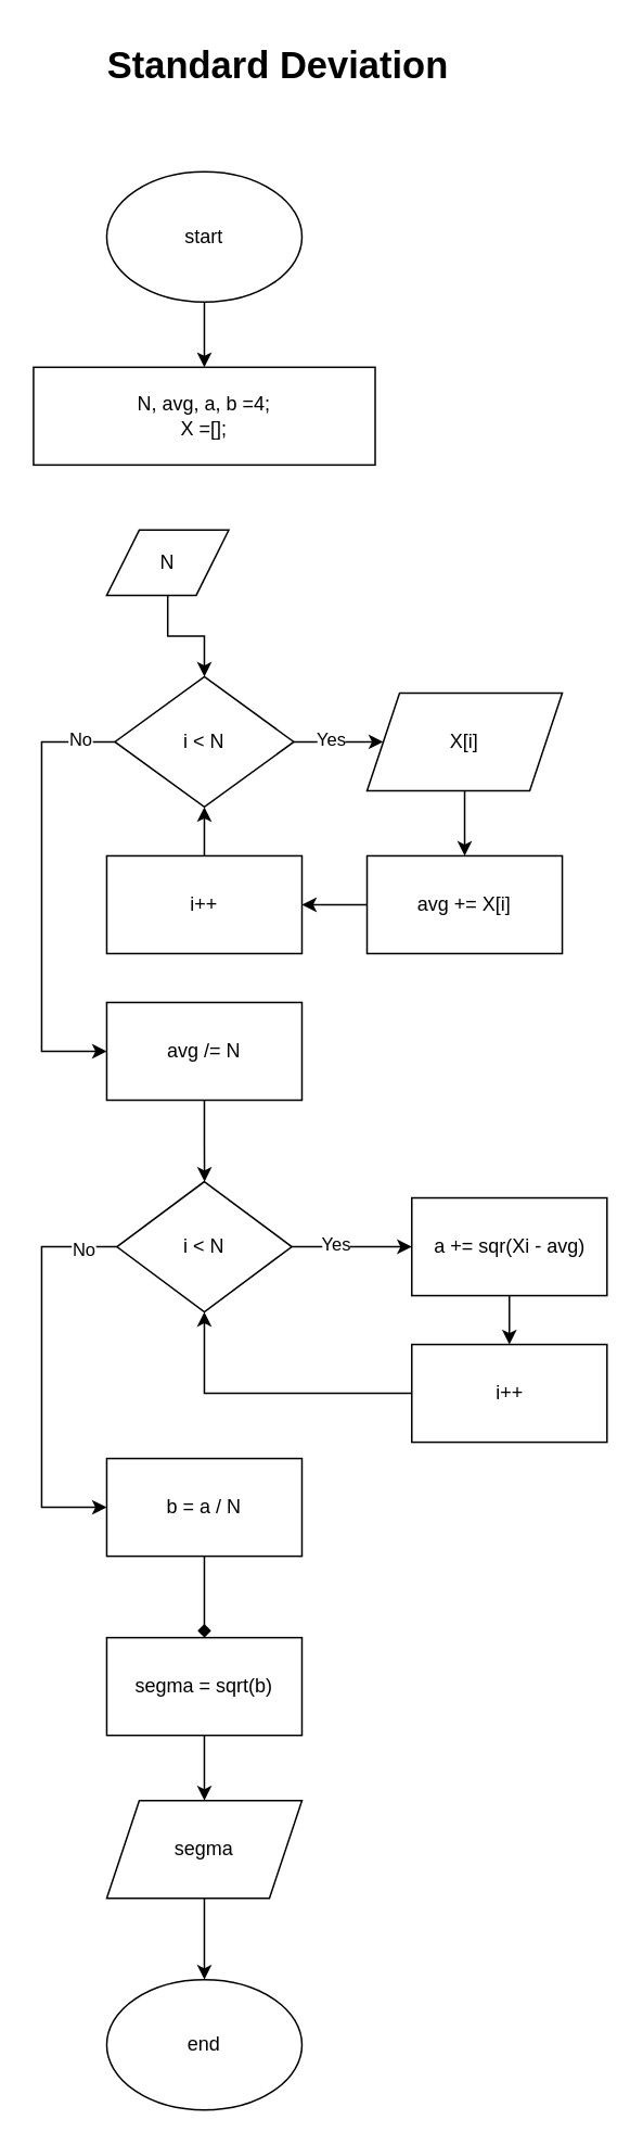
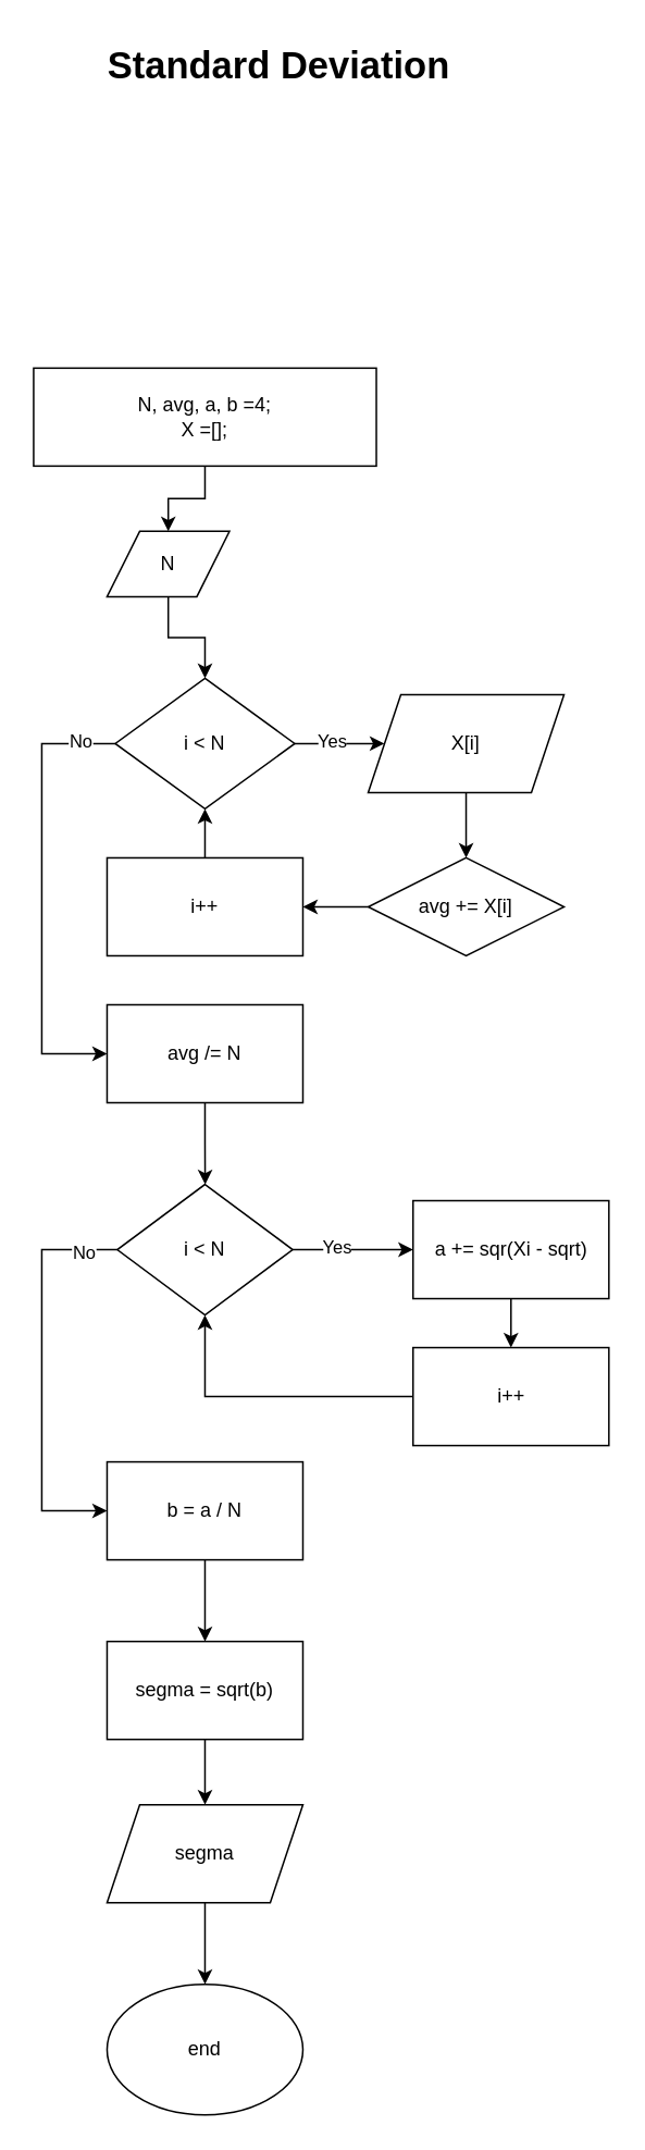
  <mxCell id="0" />
  <mxCell id="1" parent="0" />
- <mxCell id="2" value="" style="edgeStyle=orthogonalEdgeStyle;rounded=0;orthogonalLoop=1;jettySize=auto;html=1;" parent="1" source="3" target="5" edge="1"><mxGeometry relative="1" as="geometry" /></mxCell>
- <mxCell id="3" value="start" style="ellipse;whiteSpace=wrap;html=1;" parent="1" vertex="1"><mxGeometry x="65" y="105" width="120" height="80" as="geometry" /></mxCell>
+ <mxCell id="4" value="" style="edgeStyle=orthogonalEdgeStyle;rounded=0;orthogonalLoop=1;jettySize=auto;html=1;" parent="1" source="5" target="7" edge="1"><mxGeometry relative="1" as="geometry" /></mxCell>
  <mxCell id="5" value="N, avg, a, b =4;&lt;div&gt;X =[];&lt;/div&gt;" style="whiteSpace=wrap;html=1;" parent="1" vertex="1"><mxGeometry x="20" y="225" width="210" height="60" as="geometry" /></mxCell>
  <mxCell id="6" value="" style="edgeStyle=orthogonalEdgeStyle;rounded=0;orthogonalLoop=1;jettySize=auto;html=1;" parent="1" source="7" target="12" edge="1"><mxGeometry relative="1" as="geometry" /></mxCell>
  <mxCell id="7" value="N" style="shape=parallelogram;perimeter=parallelogramPerimeter;whiteSpace=wrap;html=1;fixedSize=1;" parent="1" vertex="1"><mxGeometry x="65" y="325" width="75" height="40" as="geometry" /></mxCell>
  <mxCell id="8" value="" style="edgeStyle=orthogonalEdgeStyle;rounded=0;orthogonalLoop=1;jettySize=auto;html=1;" parent="1" source="12" target="14" edge="1"><mxGeometry relative="1" as="geometry" /></mxCell>
  <mxCell id="9" value="Yes" style="edgeLabel;html=1;align=center;verticalAlign=middle;resizable=0;points=[];" parent="8" vertex="1" connectable="0"><mxGeometry x="-0.204" y="2" relative="1" as="geometry"><mxPoint as="offset" /></mxGeometry></mxCell>
  <mxCell id="10" value="" style="edgeStyle=orthogonalEdgeStyle;rounded=0;orthogonalLoop=1;jettySize=auto;html=1;" parent="1" source="12" target="18" edge="1"><mxGeometry relative="1" as="geometry"><Array as="points"><mxPoint x="25" y="455" /><mxPoint x="25" y="645" /></Array></mxGeometry></mxCell>
  <mxCell id="11" value="No" style="edgeLabel;html=1;align=center;verticalAlign=middle;resizable=0;points=[];" parent="10" vertex="1" connectable="0"><mxGeometry x="-0.838" y="-2" relative="1" as="geometry"><mxPoint as="offset" /></mxGeometry></mxCell>
  <mxCell id="12" value="i &amp;lt; N" style="rhombus;whiteSpace=wrap;html=1;" parent="1" vertex="1"><mxGeometry x="70" y="415" width="110" height="80" as="geometry" /></mxCell>
  <mxCell id="13" value="" style="edgeStyle=orthogonalEdgeStyle;rounded=0;orthogonalLoop=1;jettySize=auto;html=1;" parent="1" source="14" target="16" edge="1"><mxGeometry relative="1" as="geometry" /></mxCell>
  <mxCell id="14" value="X[i]" style="shape=parallelogram;perimeter=parallelogramPerimeter;whiteSpace=wrap;html=1;fixedSize=1;" parent="1" vertex="1"><mxGeometry x="225" y="425" width="120" height="60" as="geometry" /></mxCell>
  <mxCell id="15" value="" style="edgeStyle=orthogonalEdgeStyle;rounded=0;orthogonalLoop=1;jettySize=auto;html=1;" parent="1" source="16" target="20" edge="1"><mxGeometry relative="1" as="geometry" /></mxCell>
- <mxCell id="16" value="avg += X[i]" style="whiteSpace=wrap;html=1;" parent="1" vertex="1"><mxGeometry x="225" y="525" width="120" height="60" as="geometry" /></mxCell>
+ <mxCell id="16" value="avg += X[i]" style="rhombus;whiteSpace=wrap;html=1;" parent="1" vertex="1"><mxGeometry x="225" y="525" width="120" height="60" as="geometry" /></mxCell>
  <mxCell id="17" value="" style="edgeStyle=orthogonalEdgeStyle;rounded=0;orthogonalLoop=1;jettySize=auto;html=1;" parent="1" source="18" target="25" edge="1"><mxGeometry relative="1" as="geometry" /></mxCell>
  <mxCell id="18" value="avg /= N" style="whiteSpace=wrap;html=1;" parent="1" vertex="1"><mxGeometry x="65" y="615" width="120" height="60" as="geometry" /></mxCell>
  <mxCell id="19" style="edgeStyle=orthogonalEdgeStyle;rounded=0;orthogonalLoop=1;jettySize=auto;html=1;entryX=0.5;entryY=1;entryDx=0;entryDy=0;" parent="1" source="20" target="12" edge="1"><mxGeometry relative="1" as="geometry" /></mxCell>
  <mxCell id="20" value="i++" style="whiteSpace=wrap;html=1;" parent="1" vertex="1"><mxGeometry x="65" y="525" width="120" height="60" as="geometry" /></mxCell>
  <mxCell id="21" value="" style="edgeStyle=orthogonalEdgeStyle;rounded=0;orthogonalLoop=1;jettySize=auto;html=1;" parent="1" source="25" target="27" edge="1"><mxGeometry relative="1" as="geometry" /></mxCell>
  <mxCell id="22" value="Yes" style="edgeLabel;html=1;align=center;verticalAlign=middle;resizable=0;points=[];" parent="21" vertex="1" connectable="0"><mxGeometry x="-0.267" y="2" relative="1" as="geometry"><mxPoint as="offset" /></mxGeometry></mxCell>
  <mxCell id="23" value="" style="edgeStyle=orthogonalEdgeStyle;rounded=0;orthogonalLoop=1;jettySize=auto;html=1;entryX=0;entryY=0.5;entryDx=0;entryDy=0;" parent="1" source="25" target="31" edge="1"><mxGeometry relative="1" as="geometry"><Array as="points"><mxPoint x="25" y="765" /><mxPoint x="25" y="925" /></Array></mxGeometry></mxCell>
  <mxCell id="24" value="No" style="edgeLabel;html=1;align=center;verticalAlign=middle;resizable=0;points=[];" parent="23" vertex="1" connectable="0"><mxGeometry x="-0.832" y="1" relative="1" as="geometry"><mxPoint as="offset" /></mxGeometry></mxCell>
  <mxCell id="25" value="i &amp;lt; N" style="rhombus;whiteSpace=wrap;html=1;" parent="1" vertex="1"><mxGeometry x="71.25" y="725" width="107.5" height="80" as="geometry" /></mxCell>
  <mxCell id="26" style="edgeStyle=orthogonalEdgeStyle;rounded=0;orthogonalLoop=1;jettySize=auto;html=1;entryX=0.5;entryY=0;entryDx=0;entryDy=0;" parent="1" source="27" target="29" edge="1"><mxGeometry relative="1" as="geometry" /></mxCell>
- <mxCell id="27" value="a += sqr(Xi - avg)" style="whiteSpace=wrap;html=1;" parent="1" vertex="1"><mxGeometry x="252.5" y="735" width="120" height="60" as="geometry" /></mxCell>
+ <mxCell id="27" value="a += sqr(Xi - sqrt)" style="whiteSpace=wrap;html=1;" parent="1" vertex="1"><mxGeometry x="252.5" y="735" width="120" height="60" as="geometry" /></mxCell>
  <mxCell id="28" style="edgeStyle=orthogonalEdgeStyle;rounded=0;orthogonalLoop=1;jettySize=auto;html=1;entryX=0.5;entryY=1;entryDx=0;entryDy=0;" parent="1" source="29" target="25" edge="1"><mxGeometry relative="1" as="geometry" /></mxCell>
  <mxCell id="29" value="i++" style="whiteSpace=wrap;html=1;" parent="1" vertex="1"><mxGeometry x="252.5" y="825" width="120" height="60" as="geometry" /></mxCell>
- <mxCell id="30" value="" style="edgeStyle=orthogonalEdgeStyle;rounded=0;orthogonalLoop=1;jettySize=auto;html=1;endArrow=diamond;" parent="1" source="31" target="33" edge="1"><mxGeometry relative="1" as="geometry" /></mxCell>
+ <mxCell id="30" value="" style="edgeStyle=orthogonalEdgeStyle;rounded=0;orthogonalLoop=1;jettySize=auto;html=1;" parent="1" source="31" target="33" edge="1"><mxGeometry relative="1" as="geometry" /></mxCell>
  <mxCell id="31" value="b = a / N" style="whiteSpace=wrap;html=1;" parent="1" vertex="1"><mxGeometry x="65" y="895" width="120" height="60" as="geometry" /></mxCell>
  <mxCell id="32" value="" style="edgeStyle=orthogonalEdgeStyle;rounded=0;orthogonalLoop=1;jettySize=auto;html=1;" parent="1" source="33" target="35" edge="1"><mxGeometry relative="1" as="geometry" /></mxCell>
  <mxCell id="33" value="segma = sqrt(b)" style="whiteSpace=wrap;html=1;" parent="1" vertex="1"><mxGeometry x="65" y="1005" width="120" height="60" as="geometry" /></mxCell>
  <mxCell id="34" value="" style="edgeStyle=orthogonalEdgeStyle;rounded=0;orthogonalLoop=1;jettySize=auto;html=1;entryX=0.5;entryY=0;entryDx=0;entryDy=0;" parent="1" source="35" target="36" edge="1"><mxGeometry relative="1" as="geometry"><mxPoint x="150" y="1235" as="targetPoint" /></mxGeometry></mxCell>
  <mxCell id="35" value="segma" style="shape=parallelogram;perimeter=parallelogramPerimeter;whiteSpace=wrap;html=1;fixedSize=1;" parent="1" vertex="1"><mxGeometry x="65" y="1105" width="120" height="60" as="geometry" /></mxCell>
  <mxCell id="36" value="end" style="ellipse;whiteSpace=wrap;html=1;" parent="1" vertex="1"><mxGeometry x="65" y="1215" width="120" height="80" as="geometry" /></mxCell>
  <mxCell id="37" value="Standard Deviation" style="text;html=1;align=center;verticalAlign=middle;resizable=0;points=[];autosize=1;strokeColor=none;fillColor=none;fontSize=23;fontStyle=1" parent="1" vertex="1"><mxGeometry x="60" y="20" width="220" height="40" as="geometry" /></mxCell>
